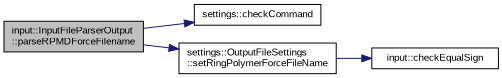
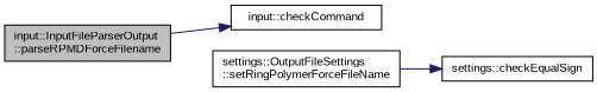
  digraph {
    fontname="Liberation Sans"
    rankdir=LR
    node [color=black fillcolor=white fontname="Liberation Sans" fontsize=10 shape=record style=filled]
    edge [color=midnightblue fontname="Liberation Sans" fontsize=10 labelfontname=Helvetica labelfontsize=10 style=solid]
    n1 [fillcolor=grey75 fontcolor=black height=0.2 label="input::InputFileParserOutput\l::parseRPMDForceFilename" width=0.4]
-   n2 [height=0.2 label="settings::checkCommand" width=0.4]
+   n2 [height=0.2 label="input::checkCommand" width=0.4]
    n3 [height=0.2 label="settings::OutputFileSettings\l::setRingPolymerForceFileName" width=0.4]
-   n4 [height=0.2 label="input::checkEqualSign" width=0.4]
+   n4 [height=0.2 label="settings::checkEqualSign" width=0.4]
    n1 -> n2
-   n1 -> n3
    n3 -> n4
  }
